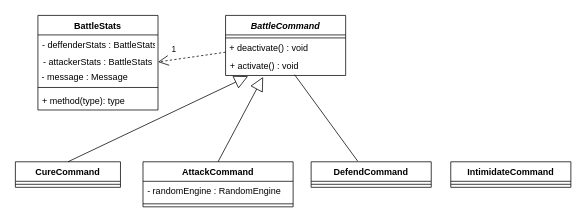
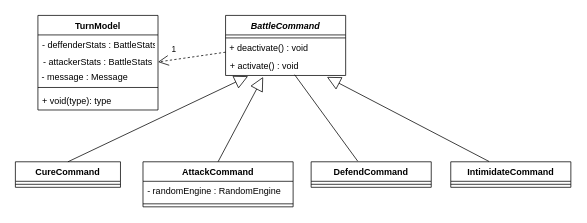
  <mxCell id="0" />
  <mxCell id="1" parent="0" />
  <mxCell id="2" value="BattleCommand" style="swimlane;fontStyle=3;align=center;verticalAlign=top;childLayout=stackLayout;horizontal=1;startSize=26;horizontalStack=0;resizeParent=1;resizeParentMax=0;resizeLast=0;collapsible=1;marginBottom=0;" vertex="1" parent="1"><mxGeometry x="300" y="20" width="160" height="80" as="geometry" /></mxCell>
  <mxCell id="3" value="" style="line;strokeWidth=1;fillColor=none;align=left;verticalAlign=middle;spacingTop=-1;spacingLeft=3;spacingRight=3;rotatable=0;labelPosition=right;points=[];portConstraint=eastwest;" vertex="1" parent="2"><mxGeometry y="26" width="160" height="8" as="geometry" /></mxCell>
  <mxCell id="4" value="&amp;nbsp;+ deactivate() : void" style="text;html=1;strokeColor=none;fillColor=none;align=left;verticalAlign=middle;whiteSpace=wrap;rounded=0;" vertex="1" parent="2"><mxGeometry y="34" width="160" height="20" as="geometry" /></mxCell>
  <mxCell id="5" value="+ activate() : void&#10;" style="text;strokeColor=none;fillColor=none;align=left;verticalAlign=top;spacingLeft=4;spacingRight=4;overflow=hidden;rotatable=0;points=[[0,0.5],[1,0.5]];portConstraint=eastwest;" vertex="1" parent="2"><mxGeometry y="54" width="160" height="26" as="geometry" /></mxCell>
- <mxCell id="6" value="BattleStats" style="swimlane;fontStyle=1;align=center;verticalAlign=top;childLayout=stackLayout;horizontal=1;startSize=26;horizontalStack=0;resizeParent=1;resizeParentMax=0;resizeLast=0;collapsible=1;marginBottom=0;" vertex="1" parent="1"><mxGeometry x="50" y="20" width="160" height="126" as="geometry" /></mxCell>
+ <mxCell id="6" value="TurnModel" style="swimlane;fontStyle=1;align=center;verticalAlign=top;childLayout=stackLayout;horizontal=1;startSize=26;horizontalStack=0;resizeParent=1;resizeParentMax=0;resizeLast=0;collapsible=1;marginBottom=0;" vertex="1" parent="1"><mxGeometry x="50" y="20" width="160" height="126" as="geometry" /></mxCell>
  <mxCell id="7" value="- deffenderStats : BattleStats" style="text;strokeColor=none;fillColor=none;align=left;verticalAlign=top;spacingLeft=4;spacingRight=4;overflow=hidden;rotatable=0;points=[[0,0.5],[1,0.5]];portConstraint=eastwest;" vertex="1" parent="6"><mxGeometry y="26" width="160" height="26" as="geometry" /></mxCell>
  <mxCell id="8" value="- attackerStats : BattleStats" style="text;html=1;strokeColor=none;fillColor=none;align=center;verticalAlign=middle;whiteSpace=wrap;rounded=0;" vertex="1" parent="6"><mxGeometry y="52" width="160" height="20" as="geometry" /></mxCell>
  <mxCell id="9" value="&amp;nbsp;- message : Message" style="text;html=1;strokeColor=none;fillColor=none;align=left;verticalAlign=middle;whiteSpace=wrap;rounded=0;" vertex="1" parent="6"><mxGeometry y="72" width="160" height="20" as="geometry" /></mxCell>
  <mxCell id="10" value="" style="line;strokeWidth=1;fillColor=none;align=left;verticalAlign=middle;spacingTop=-1;spacingLeft=3;spacingRight=3;rotatable=0;labelPosition=right;points=[];portConstraint=eastwest;" vertex="1" parent="6"><mxGeometry y="92" width="160" height="8" as="geometry" /></mxCell>
- <mxCell id="11" value="+ method(type): type" style="text;strokeColor=none;fillColor=none;align=left;verticalAlign=top;spacingLeft=4;spacingRight=4;overflow=hidden;rotatable=0;points=[[0,0.5],[1,0.5]];portConstraint=eastwest;" vertex="1" parent="6"><mxGeometry y="100" width="160" height="26" as="geometry" /></mxCell>
+ <mxCell id="11" value="+ void(type): type" style="text;strokeColor=none;fillColor=none;align=left;verticalAlign=top;spacingLeft=4;spacingRight=4;overflow=hidden;rotatable=0;points=[[0,0.5],[1,0.5]];portConstraint=eastwest;" vertex="1" parent="6"><mxGeometry y="100" width="160" height="26" as="geometry" /></mxCell>
  <mxCell id="12" value="" style="endArrow=open;endFill=1;endSize=12;html=1;exitX=0;exitY=0.75;exitDx=0;exitDy=0;entryX=1;entryY=0.5;entryDx=0;entryDy=0;dashed=1;" edge="1" parent="1" source="4" target="8"><mxGeometry width="160" relative="1" as="geometry"><mxPoint x="330" y="146" as="sourcePoint" /><mxPoint x="210" y="56" as="targetPoint" /></mxGeometry></mxCell>
  <mxCell id="13" value="1" style="edgeLabel;html=1;align=center;verticalAlign=middle;resizable=0;points=[];" vertex="1" connectable="0" parent="12"><mxGeometry x="0.594" y="2" relative="1" as="geometry"><mxPoint x="1" y="-17" as="offset" /></mxGeometry></mxCell>
  <mxCell id="14" value="CureCommand" style="swimlane;fontStyle=1;align=center;verticalAlign=top;childLayout=stackLayout;horizontal=1;startSize=26;horizontalStack=0;resizeParent=1;resizeParentMax=0;resizeLast=0;collapsible=1;marginBottom=0;" vertex="1" parent="1"><mxGeometry x="20" y="215" width="140" height="34" as="geometry" /></mxCell>
  <mxCell id="15" value="" style="line;strokeWidth=1;fillColor=none;align=left;verticalAlign=middle;spacingTop=-1;spacingLeft=3;spacingRight=3;rotatable=0;labelPosition=right;points=[];portConstraint=eastwest;" vertex="1" parent="14"><mxGeometry y="26" width="140" height="8" as="geometry" /></mxCell>
  <mxCell id="16" value="DefendCommand" style="swimlane;fontStyle=1;align=center;verticalAlign=top;childLayout=stackLayout;horizontal=1;startSize=26;horizontalStack=0;resizeParent=1;resizeParentMax=0;resizeLast=0;collapsible=1;marginBottom=0;" vertex="1" parent="1"><mxGeometry x="414" y="215" width="160" height="34" as="geometry" /></mxCell>
  <mxCell id="17" value="" style="line;strokeWidth=1;fillColor=none;align=left;verticalAlign=middle;spacingTop=-1;spacingLeft=3;spacingRight=3;rotatable=0;labelPosition=right;points=[];portConstraint=eastwest;" vertex="1" parent="16"><mxGeometry y="26" width="160" height="8" as="geometry" /></mxCell>
  <mxCell id="18" value="AttackCommand" style="swimlane;fontStyle=1;align=center;verticalAlign=top;childLayout=stackLayout;horizontal=1;startSize=26;horizontalStack=0;resizeParent=1;resizeParentMax=0;resizeLast=0;collapsible=1;marginBottom=0;" vertex="1" parent="1"><mxGeometry x="190" y="215" width="200" height="60" as="geometry" /></mxCell>
  <mxCell id="19" value="- randomEngine : RandomEngine" style="text;strokeColor=none;fillColor=none;align=left;verticalAlign=top;spacingLeft=4;spacingRight=4;overflow=hidden;rotatable=0;points=[[0,0.5],[1,0.5]];portConstraint=eastwest;" vertex="1" parent="18"><mxGeometry y="26" width="200" height="26" as="geometry" /></mxCell>
  <mxCell id="20" value="" style="line;strokeWidth=1;fillColor=none;align=left;verticalAlign=middle;spacingTop=-1;spacingLeft=3;spacingRight=3;rotatable=0;labelPosition=right;points=[];portConstraint=eastwest;" vertex="1" parent="18"><mxGeometry y="52" width="200" height="8" as="geometry" /></mxCell>
  <mxCell id="21" value="" style="endArrow=block;endSize=16;endFill=0;html=1;exitX=0.5;exitY=0;exitDx=0;exitDy=0;" edge="1" parent="1" source="14"><mxGeometry width="160" relative="1" as="geometry"><mxPoint x="330" y="146" as="sourcePoint" /><mxPoint x="330" y="101" as="targetPoint" /></mxGeometry></mxCell>
  <mxCell id="22" value="" style="endArrow=block;endSize=16;endFill=0;html=1;exitX=0.5;exitY=0;exitDx=0;exitDy=0;" edge="1" parent="1" source="18"><mxGeometry width="160" relative="1" as="geometry"><mxPoint x="380" y="156" as="sourcePoint" /><mxPoint x="350" y="102" as="targetPoint" /></mxGeometry></mxCell>
  <mxCell id="23" value="IntimidateCommand" style="swimlane;fontStyle=1;align=center;verticalAlign=top;childLayout=stackLayout;horizontal=1;startSize=26;horizontalStack=0;resizeParent=1;resizeParentMax=0;resizeLast=0;collapsible=1;marginBottom=0;" vertex="1" parent="1"><mxGeometry x="600" y="215" width="160" height="34" as="geometry" /></mxCell>
  <mxCell id="24" value="" style="line;strokeWidth=1;fillColor=none;align=left;verticalAlign=middle;spacingTop=-1;spacingLeft=3;spacingRight=3;rotatable=0;labelPosition=right;points=[];portConstraint=eastwest;" vertex="1" parent="23"><mxGeometry y="26" width="160" height="8" as="geometry" /></mxCell>
  <mxCell id="25" value="" style="endArrow=none;endSize=16;endFill=0;html=1;exitX=0.388;exitY=-0.023;exitDx=0;exitDy=0;entryX=0.575;entryY=0.962;entryDx=0;entryDy=0;entryPerimeter=0;exitPerimeter=0;" edge="1" parent="1" source="16" target="5"><mxGeometry width="160" relative="1" as="geometry"><mxPoint x="320" y="225" as="sourcePoint" /><mxPoint x="360" y="112" as="targetPoint" /></mxGeometry></mxCell>
+ <mxCell id="26" value="" style="endArrow=block;endSize=16;endFill=0;html=1;exitX=0.319;exitY=-0.012;exitDx=0;exitDy=0;entryX=0.844;entryY=1.077;entryDx=0;entryDy=0;entryPerimeter=0;exitPerimeter=0;" edge="1" parent="1" source="23" target="5"><mxGeometry width="160" relative="1" as="geometry"><mxPoint x="486.08" y="223.022" as="sourcePoint" /><mxPoint x="402" y="109.012" as="targetPoint" /></mxGeometry></mxCell>
